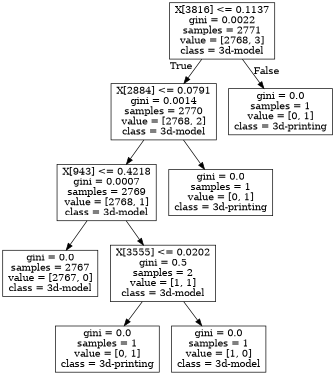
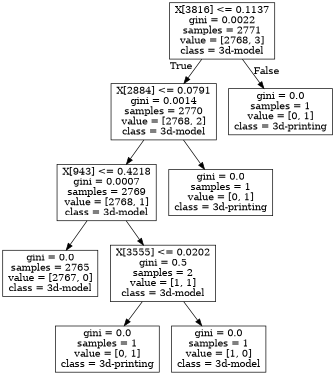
  digraph {
    node [shape=box]
    n1 [label="X[3816] <= 0.1137\ngini = 0.0022\nsamples = 2771\nvalue = [2768, 3]\nclass = 3d-model"]
    n2 [label="X[2884] <= 0.0791\ngini = 0.0014\nsamples = 2770\nvalue = [2768, 2]\nclass = 3d-model"]
    n3 [label="gini = 0.0\nsamples = 1\nvalue = [0, 1]\nclass = 3d-printing"]
    n4 [label="X[943] <= 0.4218\ngini = 0.0007\nsamples = 2769\nvalue = [2768, 1]\nclass = 3d-model"]
    n5 [label="gini = 0.0\nsamples = 1\nvalue = [0, 1]\nclass = 3d-printing"]
-   n6 [label="gini = 0.0\nsamples = 2767\nvalue = [2767, 0]\nclass = 3d-model"]
+   n6 [label="gini = 0.0\nsamples = 2765\nvalue = [2767, 0]\nclass = 3d-model"]
    n7 [label="X[3555] <= 0.0202\ngini = 0.5\nsamples = 2\nvalue = [1, 1]\nclass = 3d-model"]
    n8 [label="gini = 0.0\nsamples = 1\nvalue = [0, 1]\nclass = 3d-printing"]
    n9 [label="gini = 0.0\nsamples = 1\nvalue = [1, 0]\nclass = 3d-model"]
    n1 -> n2 [headlabel=True labelangle=45 labeldistance=2.5]
    n1 -> n3 [headlabel=False labelangle=-45 labeldistance=2.5]
    n2 -> n4
    n2 -> n5
    n4 -> n6
    n4 -> n7
    n7 -> n8
    n7 -> n9
  }
